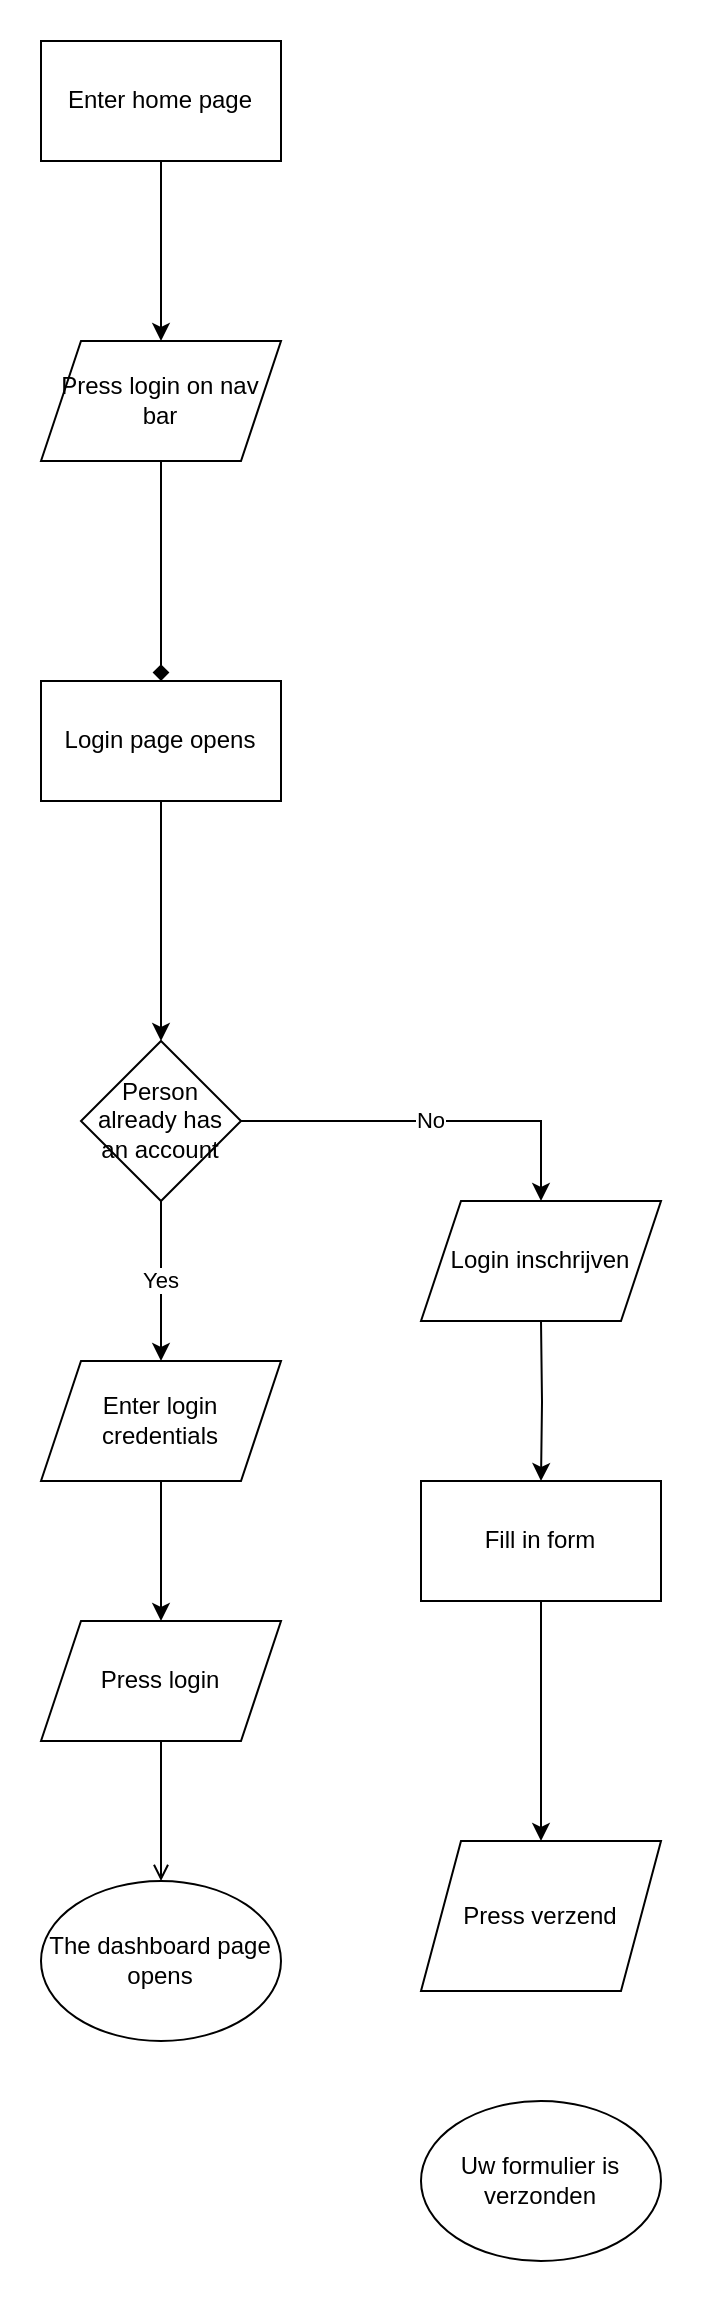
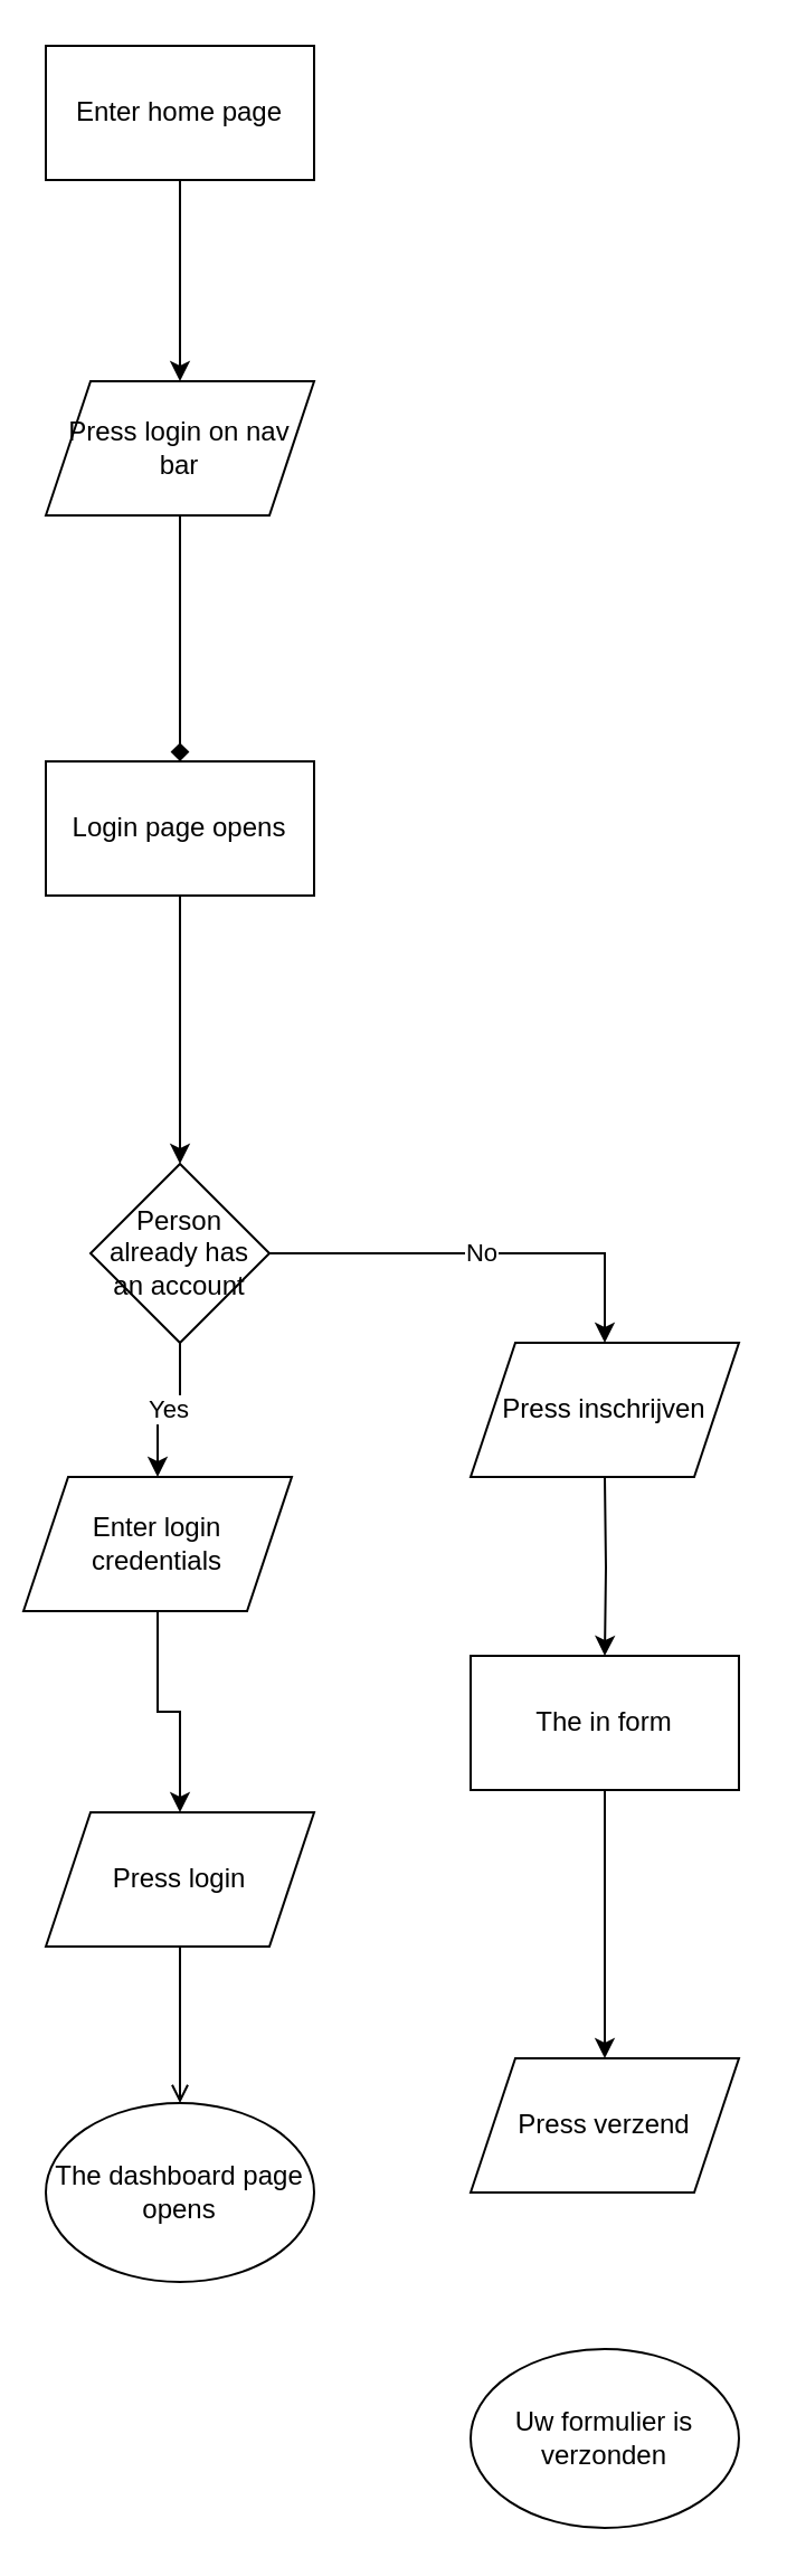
  <mxCell id="0" />
  <mxCell id="1" parent="0" />
  <mxCell id="2" style="edgeStyle=orthogonalEdgeStyle;rounded=0;orthogonalLoop=1;jettySize=auto;html=1;exitX=0.5;exitY=1;exitDx=0;exitDy=0;entryX=0.5;entryY=0;entryDx=0;entryDy=0;" parent="1" source="9" target="21" edge="1"><mxGeometry relative="1" as="geometry"><mxPoint x="80" y="770" as="sourcePoint" /><mxPoint x="80" y="810" as="targetPoint" /></mxGeometry></mxCell>
  <mxCell id="3" value="Yes" style="edgeStyle=orthogonalEdgeStyle;rounded=0;orthogonalLoop=1;jettySize=auto;html=1;entryX=0.5;entryY=0;entryDx=0;entryDy=0;" parent="1" source="5" target="9" edge="1"><mxGeometry relative="1" as="geometry"><mxPoint x="80" y="710" as="targetPoint" /></mxGeometry></mxCell>
  <mxCell id="4" value="No" style="edgeStyle=orthogonalEdgeStyle;rounded=0;orthogonalLoop=1;jettySize=auto;html=1;entryX=0.5;entryY=0;entryDx=0;entryDy=0;" parent="1" source="5" target="14" edge="1"><mxGeometry relative="1" as="geometry"><mxPoint x="270" y="600" as="targetPoint" /></mxGeometry></mxCell>
  <mxCell id="5" value="Person already has an account" style="rhombus;whiteSpace=wrap;html=1;" parent="1" vertex="1"><mxGeometry x="40" y="520" width="80" height="80" as="geometry" /></mxCell>
  <mxCell id="6" style="edgeStyle=orthogonalEdgeStyle;rounded=0;orthogonalLoop=1;jettySize=auto;html=1;exitX=0.5;exitY=1;exitDx=0;exitDy=0;entryX=0.5;entryY=0;entryDx=0;entryDy=0;" parent="1" target="8" edge="1"><mxGeometry relative="1" as="geometry"><mxPoint x="270" y="660" as="sourcePoint" /></mxGeometry></mxCell>
  <mxCell id="7" style="edgeStyle=orthogonalEdgeStyle;rounded=0;orthogonalLoop=1;jettySize=auto;html=1;exitX=0.5;exitY=1;exitDx=0;exitDy=0;entryX=0.5;entryY=0;entryDx=0;entryDy=0;" parent="1" source="8" target="15" edge="1"><mxGeometry relative="1" as="geometry" /></mxCell>
- <mxCell id="8" value="Fill in form" style="rounded=0;whiteSpace=wrap;html=1;" parent="1" vertex="1"><mxGeometry x="210" y="740" width="120" height="60" as="geometry" /></mxCell>
- <mxCell id="9" value="Enter login credentials" style="shape=parallelogram;perimeter=parallelogramPerimeter;whiteSpace=wrap;html=1;fixedSize=1;" parent="1" vertex="1"><mxGeometry x="20" y="680" width="120" height="60" as="geometry" /></mxCell>
+ <mxCell id="8" value="The in form" style="rounded=0;whiteSpace=wrap;html=1;" parent="1" vertex="1"><mxGeometry x="210" y="740" width="120" height="60" as="geometry" /></mxCell>
+ <mxCell id="9" value="Enter login credentials" style="shape=parallelogram;perimeter=parallelogramPerimeter;whiteSpace=wrap;html=1;fixedSize=1;" parent="1" vertex="1"><mxGeometry x="10" y="660" width="120" height="60" as="geometry" /></mxCell>
  <mxCell id="10" style="edgeStyle=orthogonalEdgeStyle;rounded=0;orthogonalLoop=1;jettySize=auto;html=1;entryX=0.5;entryY=0;entryDx=0;entryDy=0;endArrow=diamond;" parent="1" source="11" target="13" edge="1"><mxGeometry relative="1" as="geometry" /></mxCell>
  <mxCell id="11" value="Press login on nav bar" style="shape=parallelogram;perimeter=parallelogramPerimeter;whiteSpace=wrap;html=1;fixedSize=1;" parent="1" vertex="1"><mxGeometry x="20" y="170" width="120" height="60" as="geometry" /></mxCell>
  <mxCell id="12" style="edgeStyle=orthogonalEdgeStyle;rounded=0;orthogonalLoop=1;jettySize=auto;html=1;" parent="1" source="13" target="5" edge="1"><mxGeometry relative="1" as="geometry" /></mxCell>
  <mxCell id="13" value="Login page opens" style="rounded=0;whiteSpace=wrap;html=1;" parent="1" vertex="1"><mxGeometry x="20" y="340" width="120" height="60" as="geometry" /></mxCell>
- <mxCell id="14" value="Login inschrijven" style="shape=parallelogram;perimeter=parallelogramPerimeter;whiteSpace=wrap;html=1;fixedSize=1;" parent="1" vertex="1"><mxGeometry x="210" y="600" width="120" height="60" as="geometry" /></mxCell>
- <mxCell id="15" value="Press verzend" style="shape=parallelogram;perimeter=parallelogramPerimeter;whiteSpace=wrap;html=1;fixedSize=1;" parent="1" vertex="1"><mxGeometry x="210" y="920" width="120" height="75" as="geometry" /></mxCell>
+ <mxCell id="14" value="Press inschrijven" style="shape=parallelogram;perimeter=parallelogramPerimeter;whiteSpace=wrap;html=1;fixedSize=1;" parent="1" vertex="1"><mxGeometry x="210" y="600" width="120" height="60" as="geometry" /></mxCell>
+ <mxCell id="15" value="Press verzend" style="shape=parallelogram;perimeter=parallelogramPerimeter;whiteSpace=wrap;html=1;fixedSize=1;" parent="1" vertex="1"><mxGeometry x="210" y="920" width="120" height="60" as="geometry" /></mxCell>
  <mxCell id="16" value="Uw formulier is verzonden" style="ellipse;whiteSpace=wrap;html=1;" parent="1" vertex="1"><mxGeometry x="210" y="1050" width="120" height="80" as="geometry" /></mxCell>
  <mxCell id="17" style="edgeStyle=orthogonalEdgeStyle;rounded=0;orthogonalLoop=1;jettySize=auto;html=1;entryX=0.5;entryY=0;entryDx=0;entryDy=0;" edge="1" parent="1" source="18" target="11"><mxGeometry relative="1" as="geometry" /></mxCell>
  <mxCell id="18" value="Enter home page" style="rounded=0;whiteSpace=wrap;html=1;" vertex="1" parent="1"><mxGeometry x="20" y="20" width="120" height="60" as="geometry" /></mxCell>
  <mxCell id="19" value="The dashboard page opens" style="ellipse;whiteSpace=wrap;html=1;" vertex="1" parent="1"><mxGeometry x="20" y="940" width="120" height="80" as="geometry" /></mxCell>
  <mxCell id="20" style="edgeStyle=orthogonalEdgeStyle;rounded=0;orthogonalLoop=1;jettySize=auto;html=1;entryX=0.5;entryY=0;entryDx=0;entryDy=0;endArrow=open;" edge="1" parent="1" source="21" target="19"><mxGeometry relative="1" as="geometry" /></mxCell>
  <mxCell id="21" value="Press login" style="shape=parallelogram;perimeter=parallelogramPerimeter;whiteSpace=wrap;html=1;fixedSize=1;" vertex="1" parent="1"><mxGeometry x="20" y="810" width="120" height="60" as="geometry" /></mxCell>
